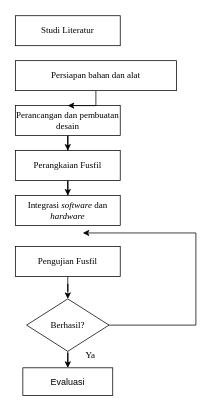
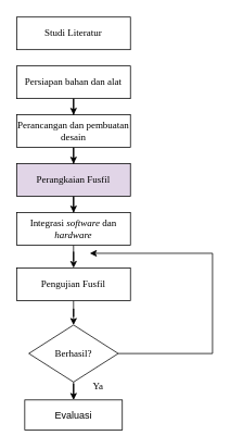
  <mxCell id="0" />
  <mxCell id="1" parent="0" />
  <mxCell id="2" style="edgeStyle=orthogonalEdgeStyle;rounded=0;orthogonalLoop=1;jettySize=auto;html=1;entryX=0.5;entryY=0;entryDx=0;entryDy=0;" edge="1" parent="1" source="3" target="12"><mxGeometry relative="1" as="geometry" /></mxCell>
- <mxCell id="3" value="&lt;font face=&quot;Times New Roman&quot;&gt;Perangkaian Fusfil&lt;/font&gt;" style="rounded=0;whiteSpace=wrap;html=1;" vertex="1" parent="1"><mxGeometry x="20" y="200" width="140" height="40" as="geometry" /></mxCell>
+ <mxCell id="3" value="&lt;font face=&quot;Times New Roman&quot;&gt;Perangkaian Fusfil&lt;/font&gt;" style="rounded=0;whiteSpace=wrap;html=1;fillColor=#e1d5e7;" vertex="1" parent="1"><mxGeometry x="20" y="200" width="140" height="40" as="geometry" /></mxCell>
  <mxCell id="4" style="edgeStyle=orthogonalEdgeStyle;rounded=0;orthogonalLoop=1;jettySize=auto;html=1;entryX=0.5;entryY=0;entryDx=0;entryDy=0;" edge="1" parent="1" source="5" target="3"><mxGeometry relative="1" as="geometry" /></mxCell>
  <mxCell id="5" value="&lt;font face=&quot;Times New Roman&quot;&gt;Perancangan dan pembuatan desain&lt;/font&gt;" style="rounded=0;whiteSpace=wrap;html=1;" vertex="1" parent="1"><mxGeometry x="20" y="140" width="140" height="40" as="geometry" /></mxCell>
  <mxCell id="6" style="edgeStyle=orthogonalEdgeStyle;rounded=0;orthogonalLoop=1;jettySize=auto;html=1;entryX=0.5;entryY=0;entryDx=0;entryDy=0;" edge="1" parent="1" source="7" target="5"><mxGeometry relative="1" as="geometry" /></mxCell>
- <mxCell id="7" value="&lt;font face=&quot;Times New Roman&quot;&gt;Persiapan bahan dan alat&lt;/font&gt;" style="rounded=0;whiteSpace=wrap;html=1;" vertex="1" parent="1"><mxGeometry x="20" y="80" width="215" height="40" as="geometry" /></mxCell>
+ <mxCell id="7" value="&lt;font face=&quot;Times New Roman&quot;&gt;Persiapan bahan dan alat&lt;/font&gt;" style="rounded=0;whiteSpace=wrap;html=1;" vertex="1" parent="1"><mxGeometry x="20" y="80" width="140" height="40" as="geometry" /></mxCell>
  <mxCell id="8" value="&lt;font face=&quot;Times New Roman&quot;&gt;Studi Literatur&lt;/font&gt;" style="rounded=0;whiteSpace=wrap;html=1;" vertex="1" parent="1"><mxGeometry x="20" y="20" width="140" height="40" as="geometry" /></mxCell>
  <mxCell id="9" value="" style="edgeStyle=orthogonalEdgeStyle;rounded=0;orthogonalLoop=1;jettySize=auto;html=1;" edge="1" parent="1" source="10" target="15"><mxGeometry relative="1" as="geometry" /></mxCell>
  <mxCell id="10" value="&lt;font face=&quot;Times New Roman&quot;&gt;Pengujian Fusfil&lt;/font&gt;" style="rounded=0;whiteSpace=wrap;html=1;" vertex="1" parent="1"><mxGeometry x="20" y="328" width="140" height="40" as="geometry" /></mxCell>
+ <mxCell id="11" style="edgeStyle=orthogonalEdgeStyle;rounded=0;orthogonalLoop=1;jettySize=auto;html=1;entryX=0.5;entryY=0;entryDx=0;entryDy=0;" edge="1" parent="1" source="12" target="10"><mxGeometry relative="1" as="geometry" /></mxCell>
  <mxCell id="12" value="&lt;font face=&quot;Times New Roman&quot;&gt;Integrasi &lt;i&gt;software &lt;/i&gt;dan &lt;i&gt;hardware&lt;/i&gt;&lt;/font&gt;" style="rounded=0;whiteSpace=wrap;html=1;" vertex="1" parent="1"><mxGeometry x="20" y="260" width="140" height="40" as="geometry" /></mxCell>
  <mxCell id="13" style="edgeStyle=orthogonalEdgeStyle;rounded=0;orthogonalLoop=1;jettySize=auto;html=1;" edge="1" parent="1" source="15"><mxGeometry relative="1" as="geometry"><mxPoint x="110" y="310" as="targetPoint" /><Array as="points"><mxPoint x="261" y="433" /></Array></mxGeometry></mxCell>
  <mxCell id="14" value="" style="edgeStyle=orthogonalEdgeStyle;rounded=0;orthogonalLoop=1;jettySize=auto;html=1;" edge="1" parent="1" source="15" target="16"><mxGeometry relative="1" as="geometry" /></mxCell>
  <mxCell id="15" value="&lt;font face=&quot;Times New Roman&quot;&gt;Berhasil?&lt;/font&gt;" style="rhombus;whiteSpace=wrap;html=1;rounded=0;" vertex="1" parent="1"><mxGeometry x="35" y="398" width="110" height="70" as="geometry" /></mxCell>
  <mxCell id="16" value="Evaluasi" style="whiteSpace=wrap;html=1;rounded=0;" vertex="1" parent="1"><mxGeometry x="30" y="490" width="120" height="37" as="geometry" /></mxCell>
  <mxCell id="17" value="&lt;font face=&quot;Times New Roman&quot;&gt;Ya&lt;/font&gt;" style="text;html=1;align=center;verticalAlign=middle;resizable=0;points=[];autosize=1;strokeColor=none;fillColor=none;" vertex="1" parent="1"><mxGeometry x="100" y="458" width="40" height="30" as="geometry" /></mxCell>
